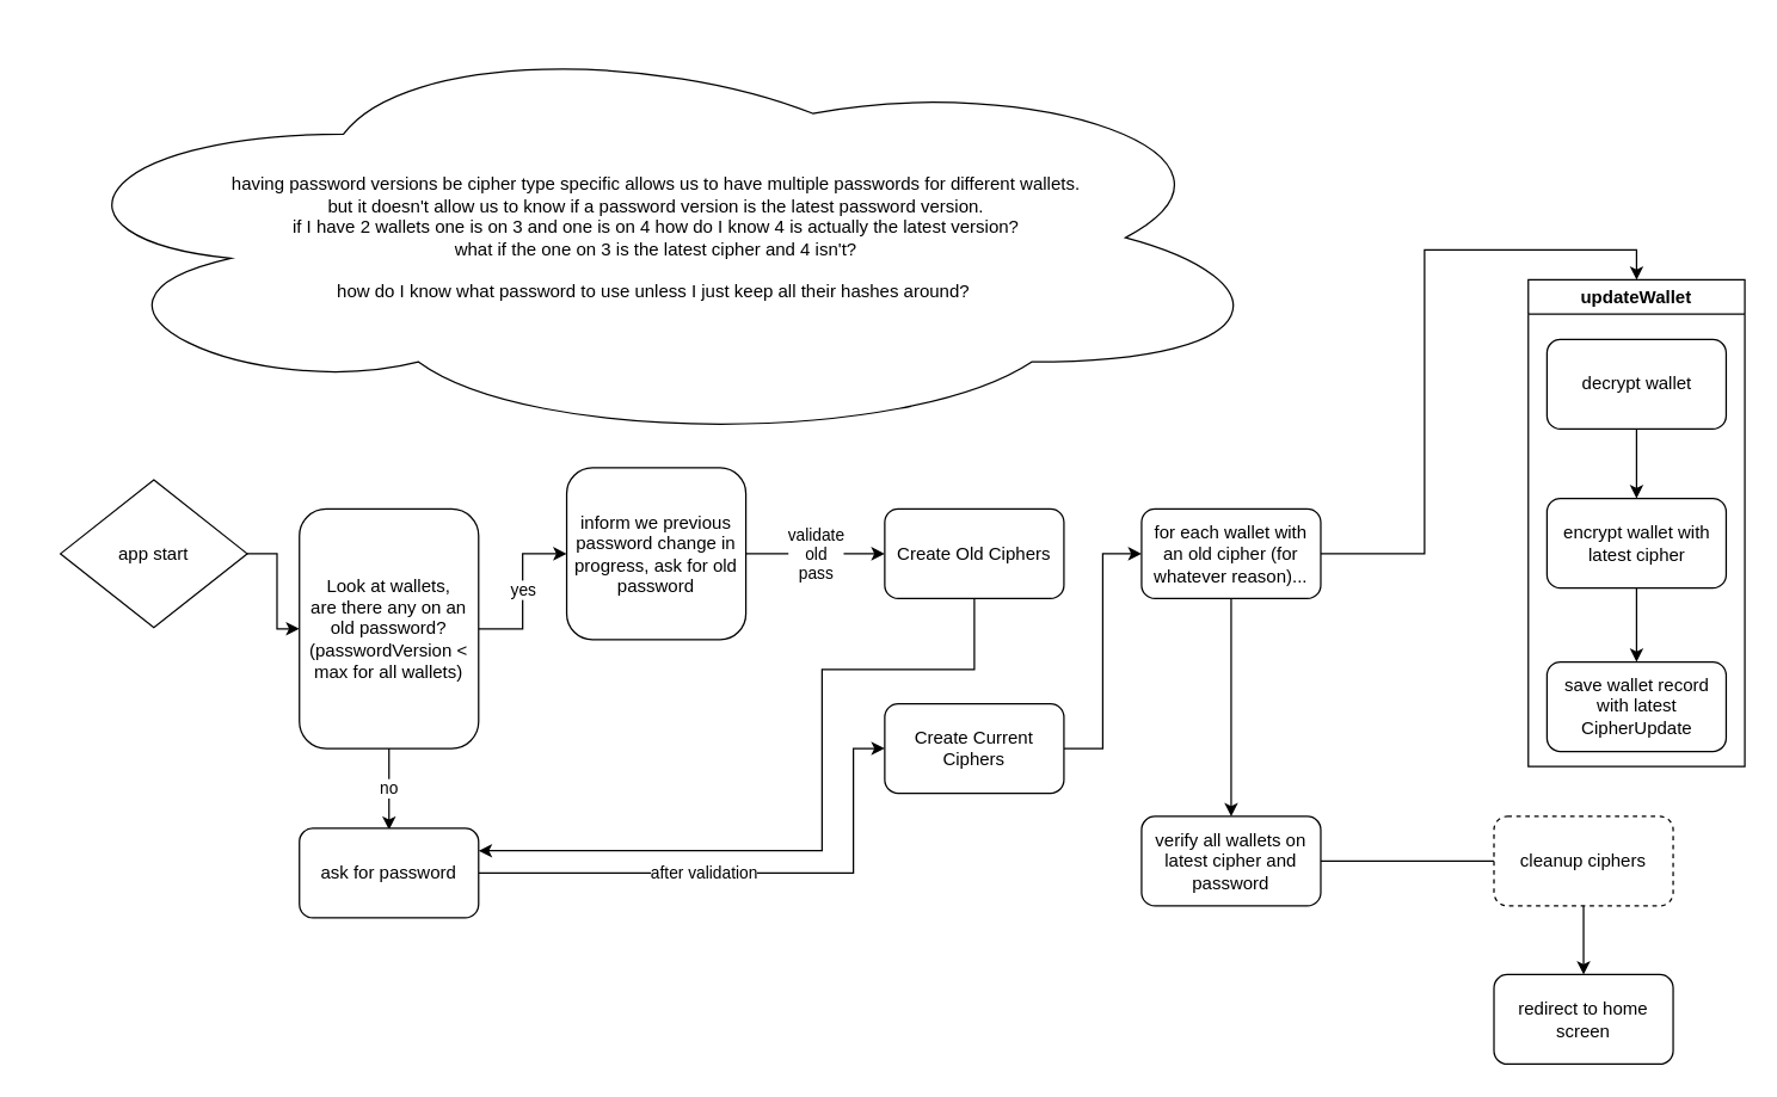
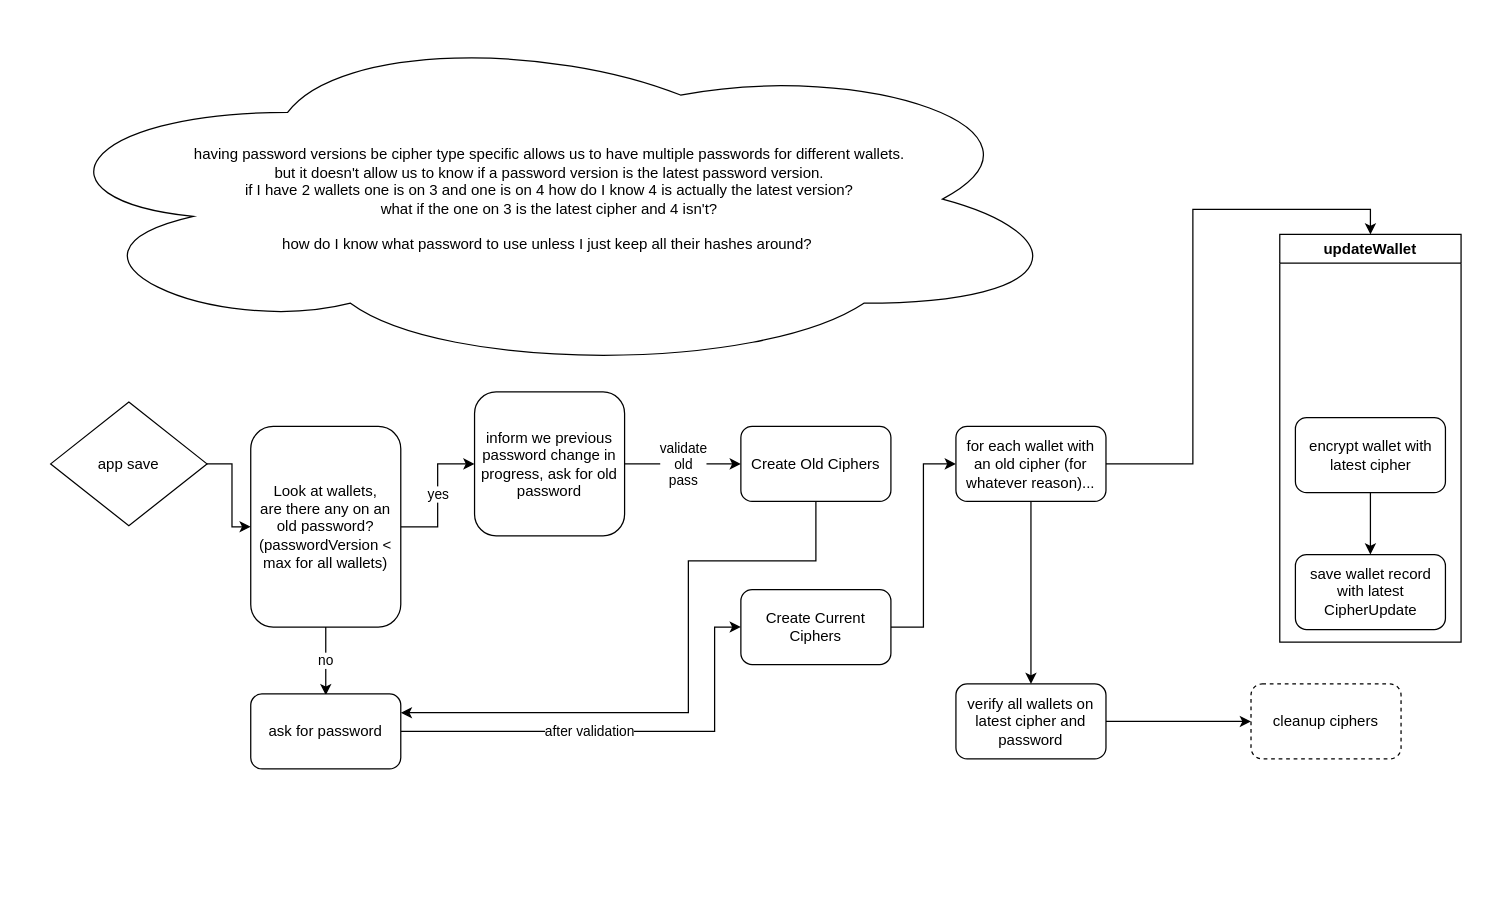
  <mxCell id="0" />
  <mxCell id="1" parent="0" />
  <mxCell id="2" style="edgeStyle=orthogonalEdgeStyle;rounded=0;orthogonalLoop=1;jettySize=auto;html=1;" parent="1" source="3" target="6" edge="1"><mxGeometry relative="1" as="geometry" /></mxCell>
- <mxCell id="3" value="app start" style="rhombus;whiteSpace=wrap;html=1;" parent="1" vertex="1"><mxGeometry x="40" y="321" width="125" height="99" as="geometry" /></mxCell>
+ <mxCell id="3" value="app save" style="rhombus;whiteSpace=wrap;html=1;" parent="1" vertex="1"><mxGeometry x="40" y="321" width="125" height="99" as="geometry" /></mxCell>
  <mxCell id="4" value="no" style="edgeStyle=orthogonalEdgeStyle;rounded=0;orthogonalLoop=1;jettySize=auto;html=1;entryX=0.5;entryY=0.017;entryDx=0;entryDy=0;entryPerimeter=0;" parent="1" source="6" target="12" edge="1"><mxGeometry relative="1" as="geometry"><mxPoint x="260" y="447.5" as="targetPoint" /></mxGeometry></mxCell>
  <mxCell id="5" value="yes" style="edgeStyle=orthogonalEdgeStyle;rounded=0;orthogonalLoop=1;jettySize=auto;html=1;entryX=0;entryY=0.5;entryDx=0;entryDy=0;" parent="1" source="6" target="8" edge="1"><mxGeometry relative="1" as="geometry" /></mxCell>
  <mxCell id="6" value="Look at wallets,&lt;br&gt;are there any on an old password?&lt;br&gt;(passwordVersion &amp;lt; max for all wallets)" style="rounded=1;whiteSpace=wrap;html=1;" parent="1" vertex="1"><mxGeometry x="200" y="340.5" width="120" height="160.5" as="geometry" /></mxCell>
  <mxCell id="7" value="validate&lt;br&gt;old&lt;br&gt;pass&lt;br&gt;" style="edgeStyle=orthogonalEdgeStyle;rounded=0;orthogonalLoop=1;jettySize=auto;html=1;entryX=0;entryY=0.5;entryDx=0;entryDy=0;" edge="1" parent="1" source="8" target="29"><mxGeometry relative="1" as="geometry" /></mxCell>
  <mxCell id="8" value="inform we previous password change in progress, ask for old password" style="rounded=1;whiteSpace=wrap;html=1;" parent="1" vertex="1"><mxGeometry x="379" y="313" width="120" height="115" as="geometry" /></mxCell>
  <mxCell id="9" style="edgeStyle=orthogonalEdgeStyle;rounded=0;orthogonalLoop=1;jettySize=auto;html=1;entryX=0;entryY=0.5;entryDx=0;entryDy=0;" parent="1" source="10" target="21" edge="1"><mxGeometry relative="1" as="geometry" /></mxCell>
  <mxCell id="10" value="Create Current Ciphers" style="rounded=1;whiteSpace=wrap;html=1;" parent="1" vertex="1"><mxGeometry x="592" y="471" width="120" height="60" as="geometry" /></mxCell>
  <mxCell id="11" value="after validation" style="edgeStyle=orthogonalEdgeStyle;rounded=0;orthogonalLoop=1;jettySize=auto;html=1;" parent="1" source="12" target="10" edge="1"><mxGeometry x="-0.151" relative="1" as="geometry"><Array as="points"><mxPoint x="571" y="585" /><mxPoint x="571" y="501" /></Array><mxPoint as="offset" /></mxGeometry></mxCell>
  <mxCell id="12" value="ask for password" style="rounded=1;whiteSpace=wrap;html=1;" parent="1" vertex="1"><mxGeometry x="200" y="554.5" width="120" height="60" as="geometry" /></mxCell>
- <mxCell id="13" style="edgeStyle=orthogonalEdgeStyle;rounded=0;orthogonalLoop=1;jettySize=auto;html=1;entryX=0;entryY=0.5;entryDx=0;entryDy=0;endArrow=none;" parent="1" source="14" target="16" edge="1"><mxGeometry relative="1" as="geometry"><mxPoint x="1012.008" y="608.5" as="targetPoint" /></mxGeometry></mxCell>
+ <mxCell id="13" style="edgeStyle=orthogonalEdgeStyle;rounded=0;orthogonalLoop=1;jettySize=auto;html=1;entryX=0;entryY=0.5;entryDx=0;entryDy=0;" parent="1" source="14" target="16" edge="1"><mxGeometry relative="1" as="geometry"><mxPoint x="1012.008" y="608.5" as="targetPoint" /></mxGeometry></mxCell>
  <mxCell id="14" value="verify all wallets on latest cipher and password" style="rounded=1;whiteSpace=wrap;html=1;" parent="1" vertex="1"><mxGeometry x="764" y="546.5" width="120" height="60" as="geometry" /></mxCell>
- <mxCell id="15" style="edgeStyle=orthogonalEdgeStyle;rounded=0;orthogonalLoop=1;jettySize=auto;html=1;entryX=0.5;entryY=0;entryDx=0;entryDy=0;" parent="1" source="16" target="17" edge="1"><mxGeometry relative="1" as="geometry" /></mxCell>
  <mxCell id="16" value="cleanup ciphers" style="rounded=1;whiteSpace=wrap;html=1;dashed=1;" parent="1" vertex="1"><mxGeometry x="1000" y="546.5" width="120" height="60" as="geometry" /></mxCell>
- <mxCell id="17" value="redirect to home screen" style="rounded=1;whiteSpace=wrap;html=1;" parent="1" vertex="1"><mxGeometry x="1000" y="652.5" width="120" height="60" as="geometry" /></mxCell>
  <mxCell id="18" value="having password versions be cipher type specific allows us to have multiple passwords for different wallets.&lt;br&gt;but it doesn't allow us to know if a password version is the latest password version.&lt;br&gt;if I have 2 wallets one is on 3 and one is on 4 how do I know 4 is actually the latest version?&lt;br&gt;what if the one on 3 is the latest cipher and 4 isn't?&lt;br&gt;&lt;br&gt;how do I know what password to use unless I just keep all their hashes around?&amp;nbsp;" style="ellipse;shape=cloud;whiteSpace=wrap;html=1;" parent="1" vertex="1"><mxGeometry x="20" y="20" width="838" height="277.5" as="geometry" /></mxCell>
  <mxCell id="19" style="edgeStyle=orthogonalEdgeStyle;rounded=0;orthogonalLoop=1;jettySize=auto;html=1;entryX=0.5;entryY=0;entryDx=0;entryDy=0;" parent="1" source="21" target="22" edge="1"><mxGeometry relative="1" as="geometry" /></mxCell>
  <mxCell id="20" style="edgeStyle=orthogonalEdgeStyle;rounded=0;orthogonalLoop=1;jettySize=auto;html=1;entryX=0.5;entryY=0;entryDx=0;entryDy=0;" parent="1" source="21" target="14" edge="1"><mxGeometry relative="1" as="geometry" /></mxCell>
  <mxCell id="21" value="for each wallet with an old cipher (for whatever reason)..." style="rounded=1;whiteSpace=wrap;html=1;" parent="1" vertex="1"><mxGeometry x="764" y="340.5" width="120" height="60" as="geometry" /></mxCell>
  <mxCell id="22" value="updateWallet" style="swimlane;" parent="1" vertex="1"><mxGeometry x="1023" y="187" width="145" height="326" as="geometry" /></mxCell>
- <mxCell id="23" value="decrypt wallet" style="rounded=1;whiteSpace=wrap;html=1;" parent="22" vertex="1"><mxGeometry x="12.5" y="40" width="120" height="60" as="geometry" /></mxCell>
- <mxCell id="24" style="edgeStyle=orthogonalEdgeStyle;rounded=0;orthogonalLoop=1;jettySize=auto;html=1;" parent="22" source="23" target="26" edge="1"><mxGeometry relative="1" as="geometry" /></mxCell>
  <mxCell id="25" style="edgeStyle=orthogonalEdgeStyle;rounded=0;orthogonalLoop=1;jettySize=auto;html=1;" parent="22" source="26" target="27" edge="1"><mxGeometry relative="1" as="geometry" /></mxCell>
  <mxCell id="26" value="encrypt wallet with latest cipher" style="rounded=1;whiteSpace=wrap;html=1;" parent="22" vertex="1"><mxGeometry x="12.5" y="146.5" width="120" height="60" as="geometry" /></mxCell>
  <mxCell id="27" value="save wallet record with latest CipherUpdate" style="rounded=1;whiteSpace=wrap;html=1;" parent="22" vertex="1"><mxGeometry x="12.5" y="256" width="120" height="60" as="geometry" /></mxCell>
  <mxCell id="28" style="edgeStyle=orthogonalEdgeStyle;rounded=0;orthogonalLoop=1;jettySize=auto;html=1;entryX=1;entryY=0.25;entryDx=0;entryDy=0;exitX=0.5;exitY=1;exitDx=0;exitDy=0;" edge="1" parent="1" source="29" target="12"><mxGeometry relative="1" as="geometry"><Array as="points"><mxPoint x="652" y="448" /><mxPoint x="550" y="448" /><mxPoint x="550" y="570" /></Array></mxGeometry></mxCell>
  <mxCell id="29" value="Create Old Ciphers" style="rounded=1;whiteSpace=wrap;html=1;" vertex="1" parent="1"><mxGeometry x="592" y="340.5" width="120" height="60" as="geometry" /></mxCell>
